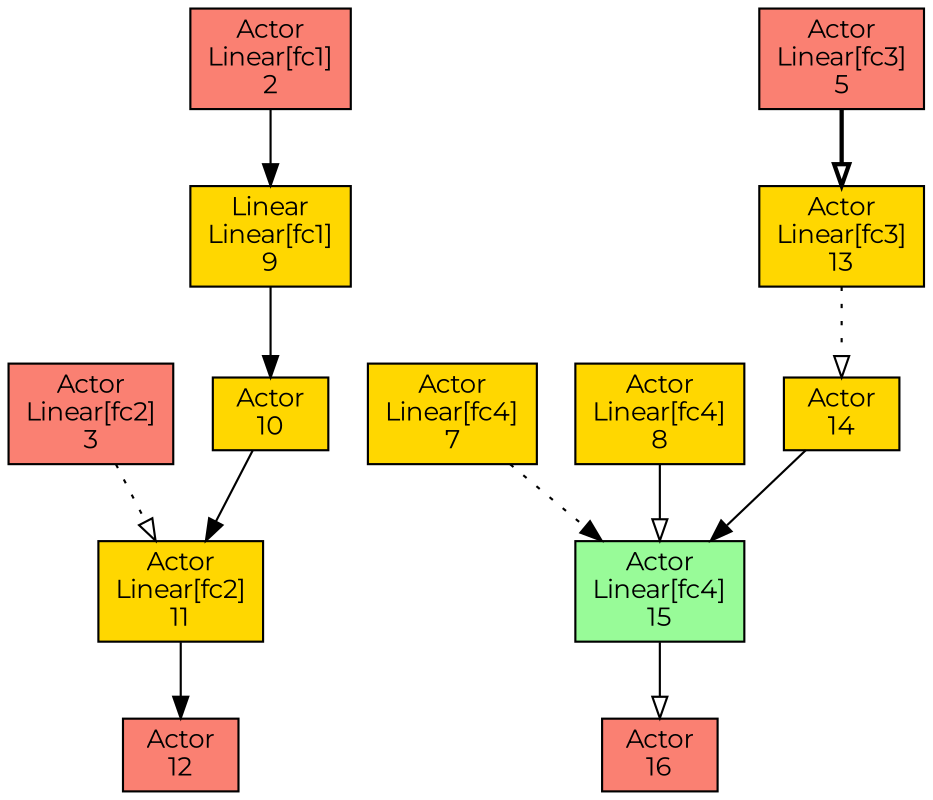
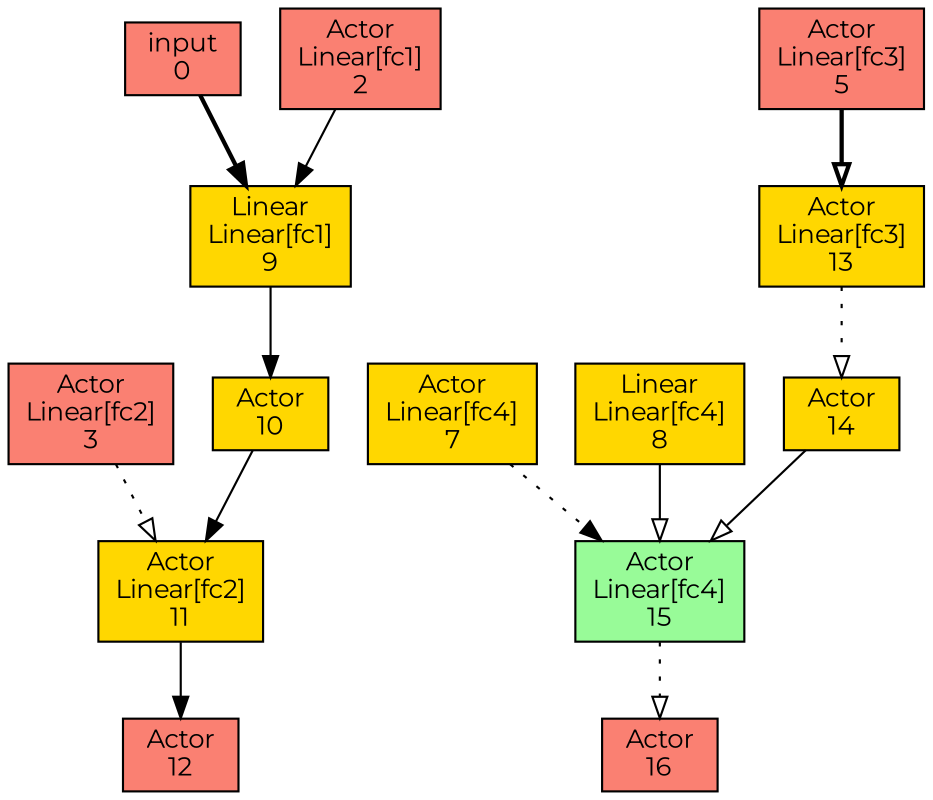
  digraph {
    fontname=Montserrat
    node [align=left fillcolor=gold fontname=Montserrat fontsize=12 ranksep=0.1 shape=box style=filled]
    edge [arrowhead=normal fontname=Montserrat style=solid]
    n1 [height=0.2 label="Linear\nLinear[fc1]\n9"]
    n2 [height=0.2 label="Actor\n10"]
    n3 [height=0.2 label="Actor\nLinear[fc2]\n11"]
+   n4 [fillcolor=salmon height=0.2 label="input\n0"]
    n5 [fillcolor=salmon height=0.2 label="Actor\nLinear[fc1]\n2"]
    n6 [fillcolor=salmon height=0.2 label="Actor\n12"]
    n7 [fillcolor=salmon height=0.2 label="Actor\nLinear[fc2]\n3"]
    n8 [height=0.2 label="Actor\nLinear[fc3]\n13"]
    n9 [height=0.2 label="Actor\n14"]
    n10 [fillcolor=palegreen height=0.2 label="Actor\nLinear[fc4]\n15"]
    n11 [fillcolor=salmon height=0.2 label="Actor\nLinear[fc3]\n5"]
    n12 [fillcolor=salmon height=0.2 label="Actor\n16"]
    n13 [height=0.2 label="Actor\nLinear[fc4]\n7"]
-   n14 [height=0.2 label="Actor\nLinear[fc4]\n8"]
+   n14 [height=0.2 label="Linear\nLinear[fc4]\n8"]
    n1 -> n2
    n2 -> n3
    n3 -> n6
+   n4 -> n1 [style=bold]
    n5 -> n1
    n7 -> n3 [arrowhead=onormal style=dotted]
    n8 -> n9 [arrowhead=onormal style=dotted]
-   n9 -> n10
-   n10 -> n12 [arrowhead=onormal]
+   n9 -> n10 [arrowhead=onormal]
+   n10 -> n12 [arrowhead=onormal style=dotted]
    n11 -> n8 [arrowhead=onormal style=bold]
    n13 -> n10 [style=dotted]
    n14 -> n10 [arrowhead=onormal]
  }
